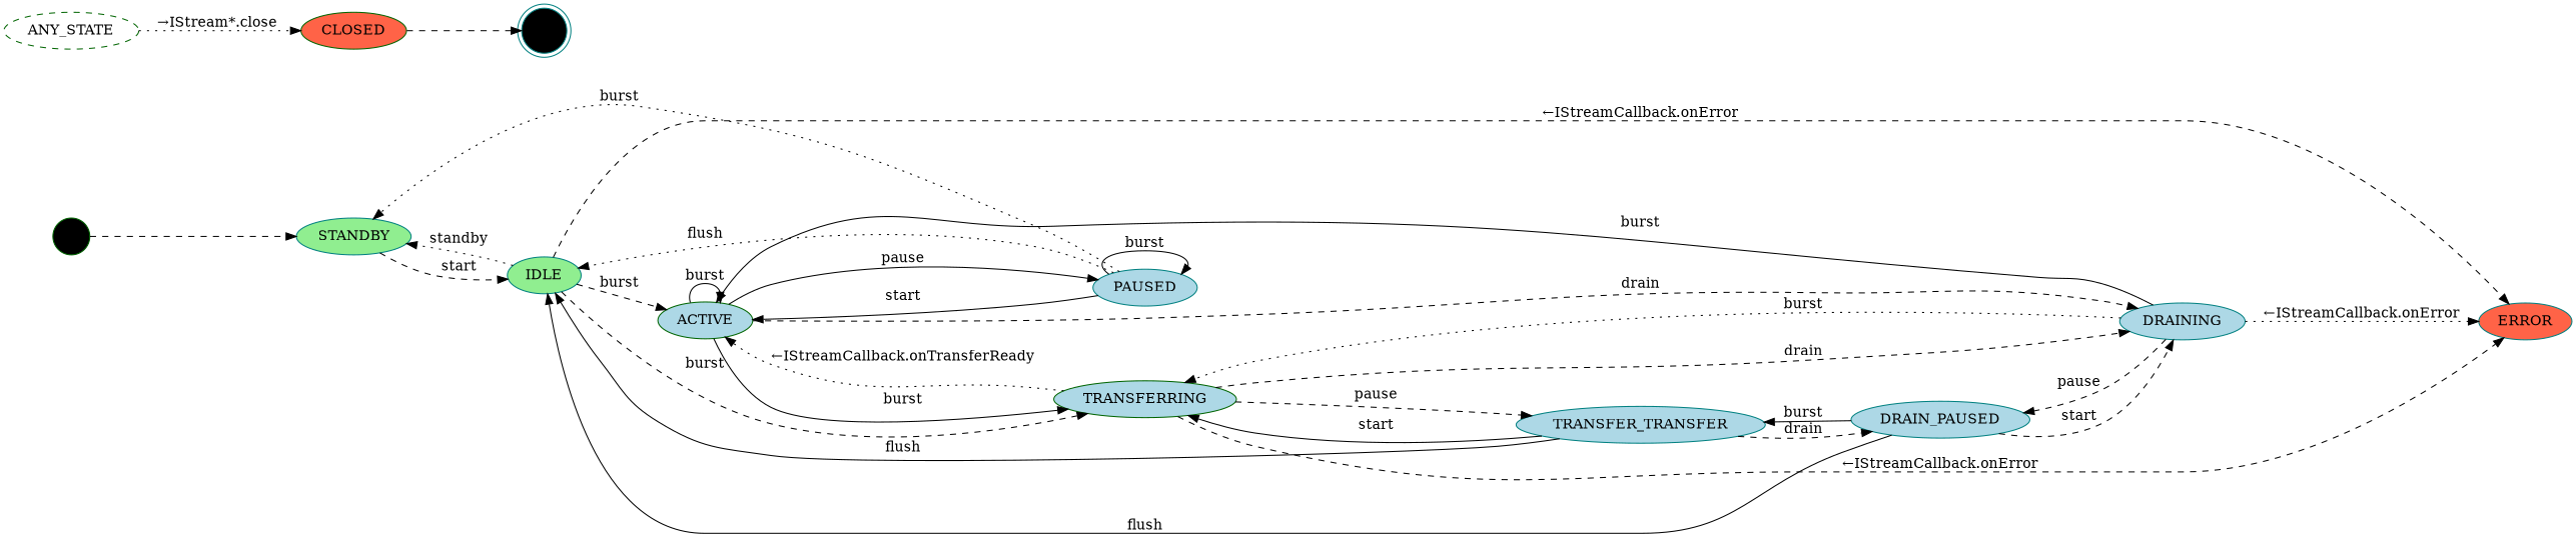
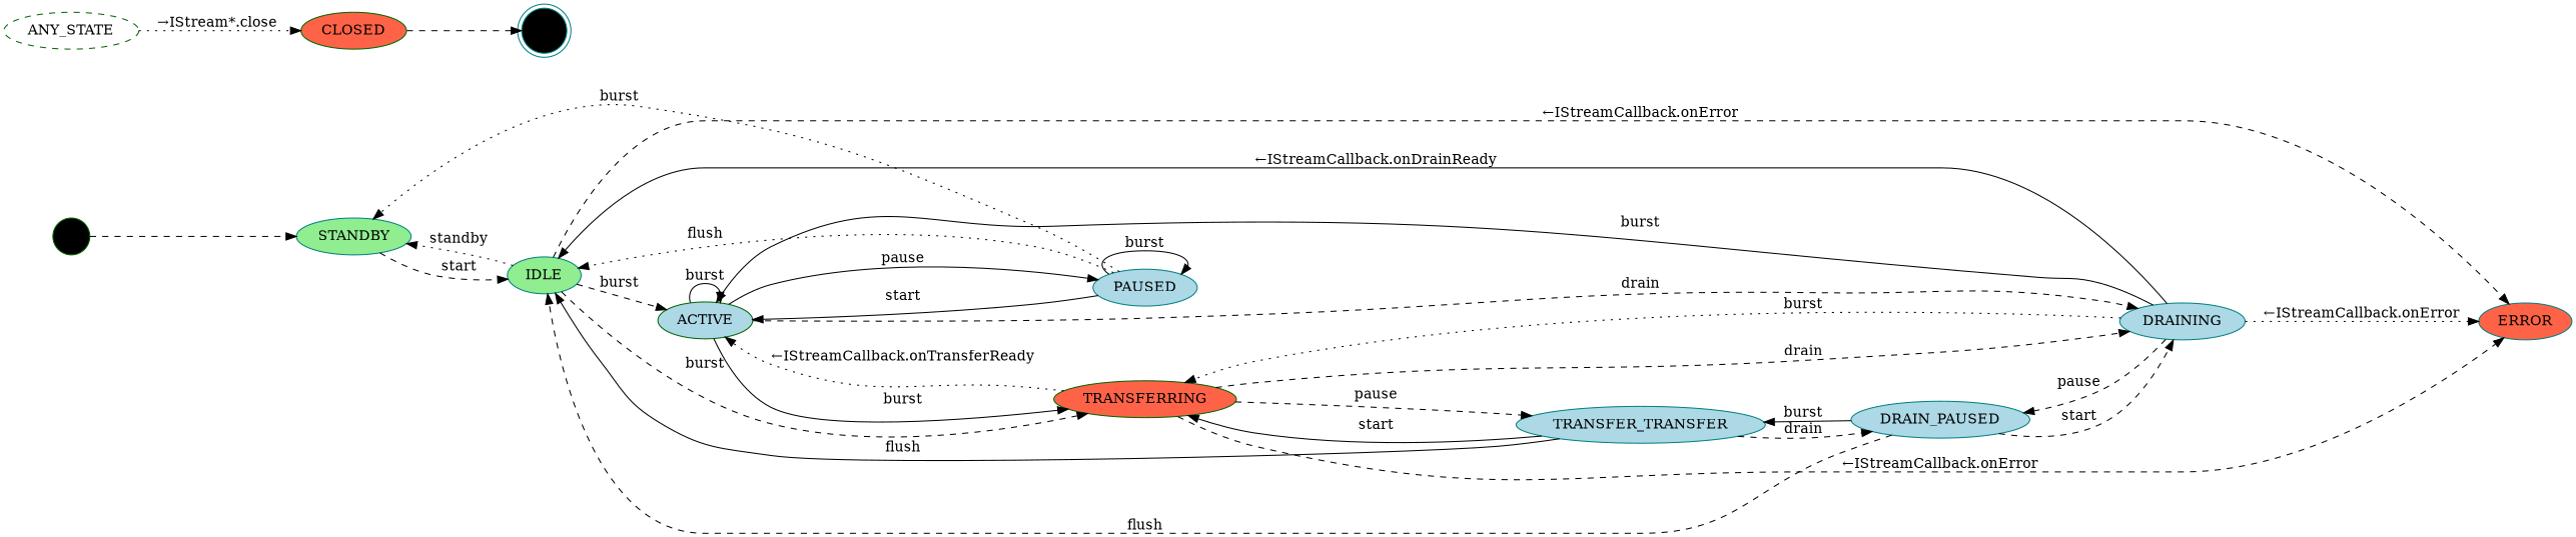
  digraph {
    rankdir=LR
    node [color=teal fillcolor=lightblue shape=oval style=filled]
    edge [style=dashed]
    I [color=darkgreen fillcolor=black shape=point width=0.5]
    STANDBY [fillcolor=lightgreen width=1]
    IDLE [fillcolor=lightgreen width=1]
    F [fillcolor=black shape=doublecircle width=0.5]
    ERROR [fillcolor=tomato width=1]
-   TRANSFERRING [color=darkgreen width=1]
+   TRANSFERRING [color=darkgreen fillcolor=tomato width=1]
    ACTIVE [color=darkgreen width=1]
    PAUSED [width=1]
    DRAINING [width=1]
    n10 [label=TRANSFER_TRANSFER width=1]
    CLOSED [color=darkgreen fillcolor=tomato width=1]
    ANY_STATE [color=darkgreen fillcolor=tomato style=dashed width=1]
    DRAIN_PAUSED [width=1]
    I -> STANDBY
    STANDBY -> IDLE [label=start]
    IDLE -> STANDBY [label=standby style=dotted]
    IDLE -> ERROR [label="←IStreamCallback.onError"]
    IDLE -> TRANSFERRING [label=burst]
    IDLE -> ACTIVE [label=burst]
    TRANSFERRING -> ERROR [label="←IStreamCallback.onError"]
    TRANSFERRING -> ACTIVE [label="←IStreamCallback.onTransferReady" style=dotted]
    TRANSFERRING -> DRAINING [label=drain]
    TRANSFERRING -> n10 [label=pause]
    ACTIVE -> TRANSFERRING [label=burst style=solid]
    ACTIVE -> ACTIVE [label=burst style=solid]
    ACTIVE -> PAUSED [label=pause style=solid]
    ACTIVE -> DRAINING [label=drain]
    PAUSED -> STANDBY [label=burst style=dotted]
    PAUSED -> IDLE [label=flush style=dotted]
    PAUSED -> ACTIVE [label=start style=solid]
    PAUSED -> PAUSED [label=burst style=solid]
+   DRAINING -> IDLE [label="←IStreamCallback.onDrainReady" style=solid]
    DRAINING -> ERROR [label="←IStreamCallback.onError" style=dotted]
    DRAINING -> TRANSFERRING [label=burst style=dotted]
    DRAINING -> ACTIVE [label=burst style=solid]
    DRAINING -> DRAIN_PAUSED [label=pause]
    n10 -> IDLE [label=flush style=solid]
    n10 -> TRANSFERRING [label=start style=solid]
    n10 -> DRAIN_PAUSED [label=drain]
    CLOSED -> F
    ANY_STATE -> CLOSED [label="→IStream*.close" style=dotted]
-   DRAIN_PAUSED -> IDLE [label=flush style=solid]
+   DRAIN_PAUSED -> IDLE [label=flush]
    DRAIN_PAUSED -> DRAINING [label=start]
    DRAIN_PAUSED -> n10 [label=burst style=solid]
  }
